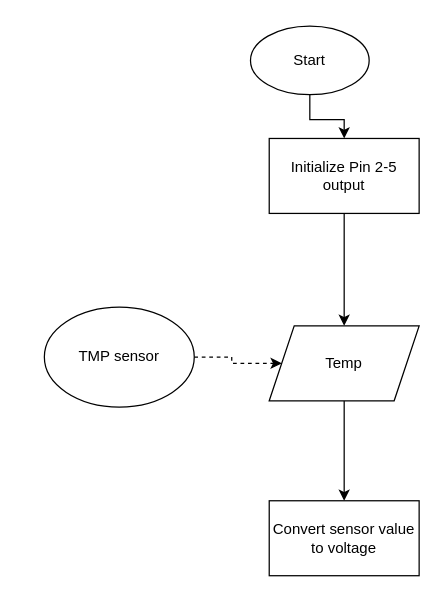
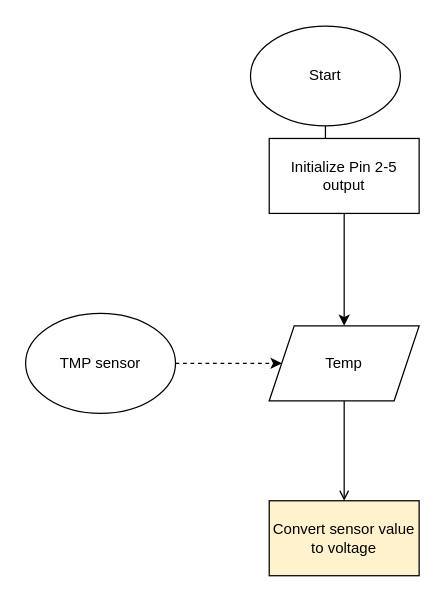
  <mxCell id="0" />
  <mxCell id="1" parent="0" />
  <mxCell id="2" value="" style="edgeStyle=orthogonalEdgeStyle;rounded=0;orthogonalLoop=1;jettySize=auto;html=1;" edge="1" parent="1" source="3" target="5"><mxGeometry relative="1" as="geometry" /></mxCell>
- <mxCell id="3" value="Start" style="ellipse;whiteSpace=wrap;html=1;" vertex="1" parent="1"><mxGeometry x="200" y="20" width="95" height="55" as="geometry" /></mxCell>
+ <mxCell id="3" value="Start" style="ellipse;whiteSpace=wrap;html=1;" vertex="1" parent="1"><mxGeometry x="200" y="20" width="120" height="80" as="geometry" /></mxCell>
  <mxCell id="4" value="" style="edgeStyle=orthogonalEdgeStyle;rounded=0;orthogonalLoop=1;jettySize=auto;html=1;" edge="1" parent="1" source="5" target="7"><mxGeometry relative="1" as="geometry" /></mxCell>
  <mxCell id="5" value="Initialize Pin 2-5 output" style="whiteSpace=wrap;html=1;" vertex="1" parent="1"><mxGeometry x="215" y="110" width="120" height="60" as="geometry" /></mxCell>
- <mxCell id="6" value="" style="edgeStyle=orthogonalEdgeStyle;rounded=0;orthogonalLoop=1;jettySize=auto;html=1;" edge="1" parent="1" source="7" target="10"><mxGeometry relative="1" as="geometry" /></mxCell>
+ <mxCell id="6" value="" style="edgeStyle=orthogonalEdgeStyle;rounded=0;orthogonalLoop=1;jettySize=auto;html=1;endArrow=open;" edge="1" parent="1" source="7" target="10"><mxGeometry relative="1" as="geometry" /></mxCell>
  <mxCell id="7" value="Temp" style="shape=parallelogram;perimeter=parallelogramPerimeter;whiteSpace=wrap;html=1;fixedSize=1;" vertex="1" parent="1"><mxGeometry x="215" y="260" width="120" height="60" as="geometry" /></mxCell>
  <mxCell id="8" value="" style="edgeStyle=orthogonalEdgeStyle;rounded=0;orthogonalLoop=1;jettySize=auto;html=1;dashed=1;" edge="1" parent="1" source="9" target="7"><mxGeometry relative="1" as="geometry" /></mxCell>
- <mxCell id="9" value="TMP sensor" style="ellipse;whiteSpace=wrap;html=1;" vertex="1" parent="1"><mxGeometry x="35" y="245" width="120" height="80" as="geometry" /></mxCell>
- <mxCell id="10" value="Convert sensor value to voltage" style="whiteSpace=wrap;html=1;" vertex="1" parent="1"><mxGeometry x="215" y="400" width="120" height="60" as="geometry" /></mxCell>
+ <mxCell id="9" value="TMP sensor" style="ellipse;whiteSpace=wrap;html=1;" vertex="1" parent="1"><mxGeometry x="20" y="250" width="120" height="80" as="geometry" /></mxCell>
+ <mxCell id="10" value="Convert sensor value to voltage" style="whiteSpace=wrap;html=1;fillColor=#fff2cc;" vertex="1" parent="1"><mxGeometry x="215" y="400" width="120" height="60" as="geometry" /></mxCell>
